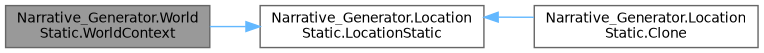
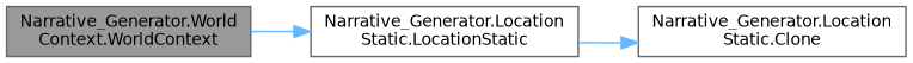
  digraph {
    rankdir=LR
    node [color=grey40 fillcolor=white fontname=Helvetica fontsize=10 shape=box style=filled]
    edge [color=steelblue1 fontname=Helvetica fontsize=10 labelfontname=Helvetica labelfontsize=10 style=solid]
-   n1 [color=gray40 fillcolor=grey60 fontcolor=black height=0.2 label="Narrative_Generator.World\lStatic.WorldContext" width=0.4]
+   n1 [color=gray40 fillcolor=grey60 fontcolor=black height=0.2 label="Narrative_Generator.World\lContext.WorldContext" width=0.4]
    n2 [height=0.2 label="Narrative_Generator.Location\lStatic.LocationStatic" width=0.4]
    n3 [height=0.2 label="Narrative_Generator.Location\lStatic.Clone" width=0.4]
    n1 -> n2
-   n3 -> n2
+   n2 -> n3
  }
